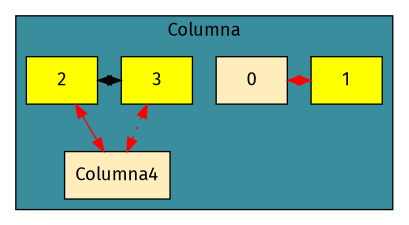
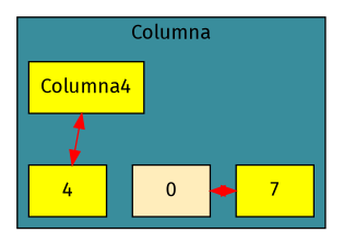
  digraph {
    fontname="Fira Sans"
    node [fillcolor=yellow fontname="Fira Sans" shape=box style=filled]
    edge [color=red dir=both fontname="Fira Sans" style=dotted]
    n1 [fillcolor="#FFEDBB" label=0]
-   n2 [group=1 label=1]
-   n3 [group=2 label=2]
-   n4 [group=3 label=3]
-   Columna4 [fillcolor="#FFEDBB"]
+   n2 [group=1 label=7]
+   n3 [group=2 label=4]
+   Columna4
    subgraph cluster_1 {
      bgcolor="#398D9C"
      label=Columna
      Columna4
      subgraph sub_2 {
        bgcolor="#398D9C"
        label=Elaboracion
        rank=same
        n1
        n2
        n3
-       n4
      }
    }
    n1 -> n2
-   n3 -> n4 [color=black]
-   n4 -> Columna4
    Columna4 -> n3 [style=solid]
  }
